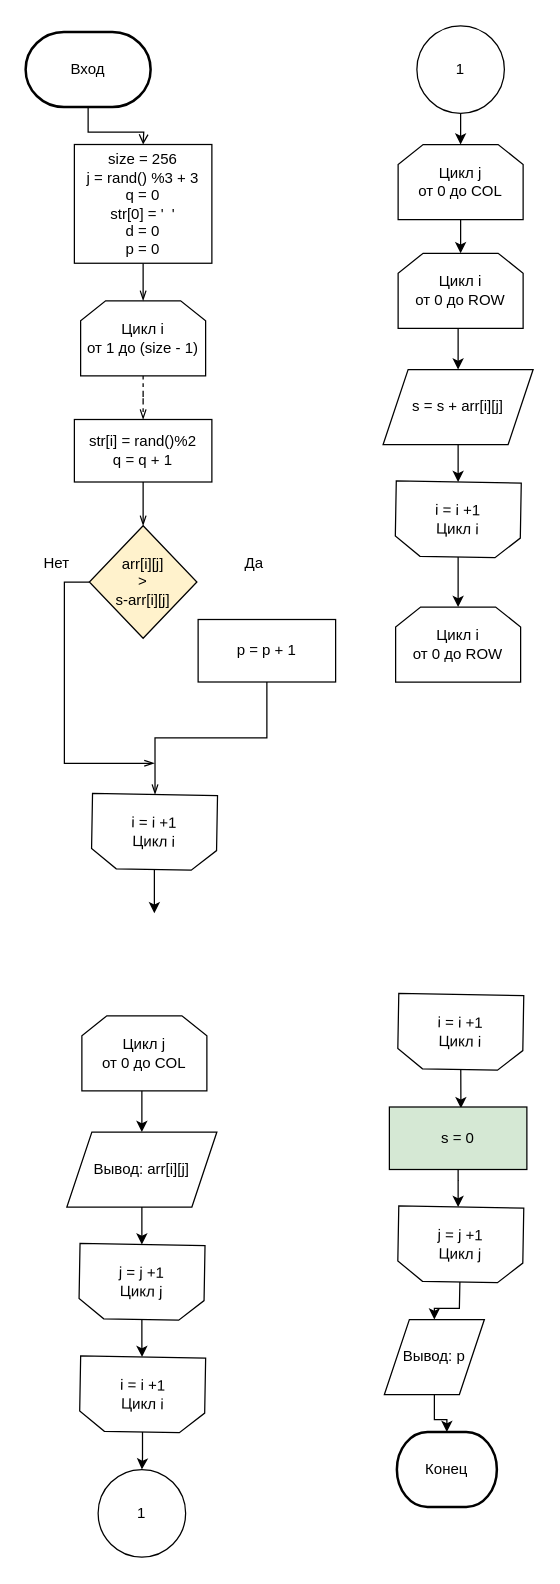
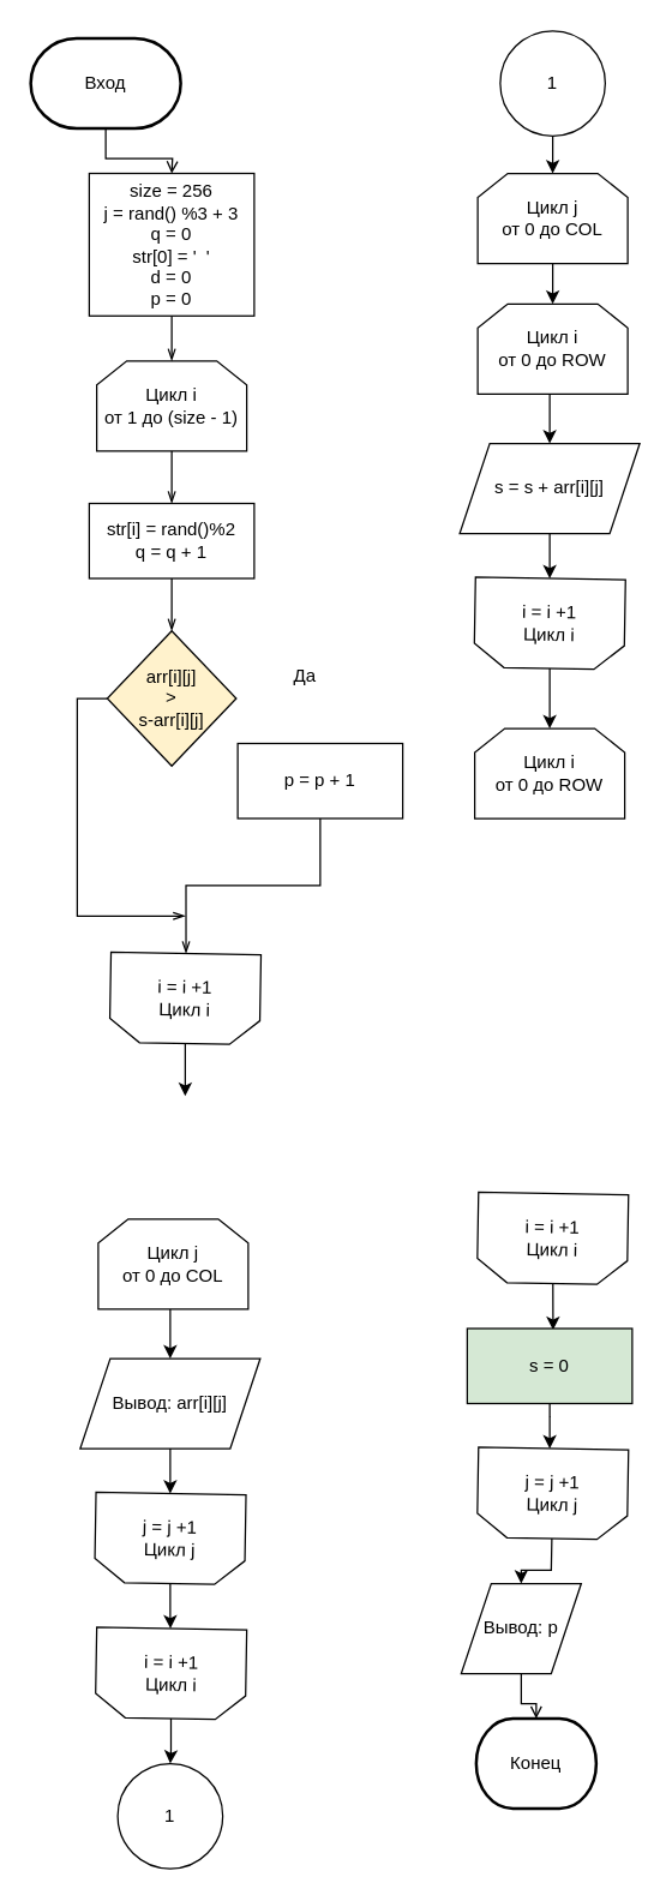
  <mxCell id="0" />
  <mxCell id="1" parent="0" />
  <mxCell id="2" style="edgeStyle=orthogonalEdgeStyle;rounded=0;orthogonalLoop=1;jettySize=auto;html=1;exitX=0.5;exitY=1;exitDx=0;exitDy=0;exitPerimeter=0;entryX=0.5;entryY=0;entryDx=0;entryDy=0;endArrow=open;endFill=0;" parent="1" source="3" edge="1"><mxGeometry relative="1" as="geometry"><mxPoint x="114" y="115" as="targetPoint" /></mxGeometry></mxCell>
  <mxCell id="3" value="Вход" style="strokeWidth=2;html=1;shape=mxgraph.flowchart.terminator;whiteSpace=wrap;" parent="1" vertex="1"><mxGeometry x="20" y="25" width="100" height="60" as="geometry" /></mxCell>
  <mxCell id="4" value="Конец" style="strokeWidth=2;html=1;shape=mxgraph.flowchart.terminator;whiteSpace=wrap;" parent="1" vertex="1"><mxGeometry x="317" y="1145" width="80" height="60" as="geometry" /></mxCell>
- <mxCell id="5" style="edgeStyle=orthogonalEdgeStyle;rounded=0;orthogonalLoop=1;jettySize=auto;html=1;endArrow=openThin;endFill=0;dashed=1;" edge="1" parent="1" source="6" target="47"><mxGeometry relative="1" as="geometry" /></mxCell>
+ <mxCell id="5" style="edgeStyle=orthogonalEdgeStyle;rounded=0;orthogonalLoop=1;jettySize=auto;html=1;endArrow=openThin;endFill=0;" edge="1" parent="1" source="6" target="47"><mxGeometry relative="1" as="geometry" /></mxCell>
  <mxCell id="6" value="Цикл i&lt;br&gt;от 1 до (size - 1)" style="shape=loopLimit;whiteSpace=wrap;html=1;" parent="1" vertex="1"><mxGeometry x="64" y="240" width="100" height="60" as="geometry" /></mxCell>
  <mxCell id="7" style="edgeStyle=orthogonalEdgeStyle;rounded=0;orthogonalLoop=1;jettySize=auto;html=1;entryX=0.5;entryY=0;entryDx=0;entryDy=0;endArrow=openThin;endFill=0;" edge="1" parent="1" source="8" target="18"><mxGeometry relative="1" as="geometry" /></mxCell>
  <mxCell id="8" value="p = p + 1" style="rounded=0;whiteSpace=wrap;html=1;" parent="1" vertex="1"><mxGeometry x="158" y="495" width="110" height="50" as="geometry" /></mxCell>
  <mxCell id="9" style="edgeStyle=orthogonalEdgeStyle;rounded=0;orthogonalLoop=1;jettySize=auto;html=1;exitX=0.5;exitY=1;exitDx=0;exitDy=0;entryX=0;entryY=0.5;entryDx=0;entryDy=0;" parent="1" target="11" edge="1"><mxGeometry relative="1" as="geometry"><mxPoint x="108" y="432" as="sourcePoint" /></mxGeometry></mxCell>
  <mxCell id="10" style="edgeStyle=orthogonalEdgeStyle;rounded=0;orthogonalLoop=1;jettySize=auto;html=1;exitX=0.5;exitY=1;exitDx=0;exitDy=0;endArrow=openThin;endFill=0;" edge="1" parent="1" source="11"><mxGeometry relative="1" as="geometry"><mxPoint x="123" y="610" as="targetPoint" /><Array as="points"><mxPoint x="51" y="465" /><mxPoint x="51" y="610" /></Array></mxGeometry></mxCell>
  <mxCell id="11" value="arr[i][j] &lt;br&gt;&amp;gt; &lt;br&gt;s-arr[i][j]" style="rhombus;whiteSpace=wrap;html=1;direction=south;fillColor=#fff2cc;" parent="1" vertex="1"><mxGeometry x="71" y="420" width="86" height="90" as="geometry" /></mxCell>
- <mxCell id="12" value="Нет" style="text;html=1;strokeColor=none;fillColor=none;align=center;verticalAlign=middle;whiteSpace=wrap;rounded=0;" parent="1" vertex="1"><mxGeometry x="25" y="440" width="40" height="20" as="geometry" /></mxCell>
  <mxCell id="13" value="Да" style="text;html=1;strokeColor=none;fillColor=none;align=center;verticalAlign=middle;whiteSpace=wrap;rounded=0;" parent="1" vertex="1"><mxGeometry x="183" y="440" width="40" height="20" as="geometry" /></mxCell>
  <mxCell id="14" value="1" style="ellipse;whiteSpace=wrap;html=1;aspect=fixed;" parent="1" vertex="1"><mxGeometry x="78" y="1175" width="70" height="70" as="geometry" /></mxCell>
  <mxCell id="15" style="edgeStyle=orthogonalEdgeStyle;rounded=0;orthogonalLoop=1;jettySize=auto;html=1;" parent="1" source="16" target="28" edge="1"><mxGeometry relative="1" as="geometry" /></mxCell>
  <mxCell id="16" value="1" style="ellipse;whiteSpace=wrap;html=1;aspect=fixed;" parent="1" vertex="1"><mxGeometry x="333" width="70" height="70" as="geometry" y="20" /></mxCell>
  <mxCell id="17" style="edgeStyle=orthogonalEdgeStyle;rounded=0;orthogonalLoop=1;jettySize=auto;html=1;entryX=0.5;entryY=0;entryDx=0;entryDy=0;" parent="1" source="18" edge="1"><mxGeometry relative="1" as="geometry"><mxPoint x="123" y="730" as="targetPoint" /></mxGeometry></mxCell>
  <mxCell id="18" value="i = i +1&lt;br&gt;Цикл i" style="shape=loopLimit;whiteSpace=wrap;html=1;rotation=1;flipV=1;" parent="1" vertex="1"><mxGeometry x="73" y="635" width="100" height="60" as="geometry" /></mxCell>
  <mxCell id="19" style="edgeStyle=orthogonalEdgeStyle;rounded=0;orthogonalLoop=1;jettySize=auto;html=1;" parent="1" source="20" target="26" edge="1"><mxGeometry relative="1" as="geometry"><Array as="points"><mxPoint x="113.5" y="1076" /></Array></mxGeometry></mxCell>
  <mxCell id="20" value="j = j +1&lt;br&gt;Цикл j" style="shape=loopLimit;whiteSpace=wrap;html=1;rotation=1;flipV=1;" parent="1" vertex="1"><mxGeometry x="63" y="995" width="100" height="60" as="geometry" /></mxCell>
  <mxCell id="21" style="edgeStyle=orthogonalEdgeStyle;rounded=0;orthogonalLoop=1;jettySize=auto;html=1;" parent="1" source="22" target="24" edge="1"><mxGeometry relative="1" as="geometry"><Array as="points"><mxPoint x="113" y="885" /><mxPoint x="113" y="885" /></Array></mxGeometry></mxCell>
  <mxCell id="22" value="Цикл j&lt;br&gt;от 0 до COL" style="shape=loopLimit;whiteSpace=wrap;html=1;" parent="1" vertex="1"><mxGeometry x="65" y="812" width="100" height="60" as="geometry" /></mxCell>
  <mxCell id="23" style="edgeStyle=orthogonalEdgeStyle;rounded=0;orthogonalLoop=1;jettySize=auto;html=1;" parent="1" source="24" target="20" edge="1"><mxGeometry relative="1" as="geometry"><Array as="points"><mxPoint x="113" y="985" /></Array></mxGeometry></mxCell>
  <mxCell id="24" value="Вывод: arr[i][j]" style="shape=parallelogram;perimeter=parallelogramPerimeter;whiteSpace=wrap;html=1;fixedSize=1;" parent="1" vertex="1"><mxGeometry x="53" y="905" width="120" height="60" as="geometry" /></mxCell>
  <mxCell id="25" value="" style="edgeStyle=orthogonalEdgeStyle;rounded=0;orthogonalLoop=1;jettySize=auto;html=1;" parent="1" source="26" target="14" edge="1"><mxGeometry relative="1" as="geometry" /></mxCell>
  <mxCell id="26" value="i = i +1&lt;br&gt;Цикл i" style="shape=loopLimit;whiteSpace=wrap;html=1;rotation=1;flipV=1;" parent="1" vertex="1"><mxGeometry x="63.5" y="1085" width="100" height="60" as="geometry" /></mxCell>
  <mxCell id="27" style="edgeStyle=orthogonalEdgeStyle;rounded=0;orthogonalLoop=1;jettySize=auto;html=1;entryX=0.5;entryY=0;entryDx=0;entryDy=0;" parent="1" source="28" target="32" edge="1"><mxGeometry relative="1" as="geometry" /></mxCell>
  <mxCell id="28" value="Цикл j&lt;br&gt;от 0 до COL" style="shape=loopLimit;whiteSpace=wrap;html=1;" parent="1" vertex="1"><mxGeometry x="318" y="115" width="100" height="60" as="geometry" /></mxCell>
  <mxCell id="29" style="edgeStyle=orthogonalEdgeStyle;rounded=0;orthogonalLoop=1;jettySize=auto;html=1;" parent="1" source="30" target="35" edge="1"><mxGeometry relative="1" as="geometry" /></mxCell>
  <mxCell id="30" value="i = i +1&lt;br&gt;Цикл i" style="shape=loopLimit;whiteSpace=wrap;html=1;rotation=1;flipV=1;" parent="1" vertex="1"><mxGeometry x="316" y="385" width="100" height="60" as="geometry" /></mxCell>
  <mxCell id="31" style="edgeStyle=orthogonalEdgeStyle;rounded=0;orthogonalLoop=1;jettySize=auto;html=1;" parent="1" source="32" target="34" edge="1"><mxGeometry relative="1" as="geometry"><Array as="points"><mxPoint x="366" y="275" /><mxPoint x="366" y="275" /></Array></mxGeometry></mxCell>
  <mxCell id="32" value="Цикл i&lt;br&gt;от 0 до ROW" style="shape=loopLimit;whiteSpace=wrap;html=1;" parent="1" vertex="1"><mxGeometry x="318" y="202" width="100" height="60" as="geometry" /></mxCell>
  <mxCell id="33" style="edgeStyle=orthogonalEdgeStyle;rounded=0;orthogonalLoop=1;jettySize=auto;html=1;" parent="1" source="34" target="30" edge="1"><mxGeometry relative="1" as="geometry"><Array as="points"><mxPoint x="366" y="375" /></Array></mxGeometry></mxCell>
  <mxCell id="34" value="s = s + arr[i][j]" style="shape=parallelogram;perimeter=parallelogramPerimeter;whiteSpace=wrap;html=1;fixedSize=1;" parent="1" vertex="1"><mxGeometry x="306" y="295" width="120" height="60" as="geometry" /></mxCell>
  <mxCell id="35" value="Цикл i&lt;br&gt;от 0 до ROW" style="shape=loopLimit;whiteSpace=wrap;html=1;" parent="1" vertex="1"><mxGeometry x="316" y="485" width="100" height="60" as="geometry" /></mxCell>
  <mxCell id="36" style="edgeStyle=orthogonalEdgeStyle;rounded=0;orthogonalLoop=1;jettySize=auto;html=1;entryX=0.52;entryY=0.019;entryDx=0;entryDy=0;entryPerimeter=0;" parent="1" source="37" target="39" edge="1"><mxGeometry relative="1" as="geometry"><Array as="points"><mxPoint x="368" y="876" /></Array></mxGeometry></mxCell>
  <mxCell id="37" value="i = i +1&lt;br&gt;Цикл i" style="shape=loopLimit;whiteSpace=wrap;html=1;rotation=1;flipV=1;" parent="1" vertex="1"><mxGeometry x="318" y="795" width="100" height="60" as="geometry" /></mxCell>
  <mxCell id="38" style="edgeStyle=orthogonalEdgeStyle;rounded=0;orthogonalLoop=1;jettySize=auto;html=1;entryX=0.475;entryY=0.999;entryDx=0;entryDy=0;entryPerimeter=0;" parent="1" source="39" target="43" edge="1"><mxGeometry relative="1" as="geometry" /></mxCell>
  <mxCell id="39" value="s = 0" style="rounded=0;whiteSpace=wrap;html=1;fillColor=#d5e8d4;" parent="1" vertex="1"><mxGeometry x="311" y="885" width="110" height="50" as="geometry" /></mxCell>
- <mxCell id="40" style="edgeStyle=orthogonalEdgeStyle;rounded=0;orthogonalLoop=1;jettySize=auto;html=1;" parent="1" source="41" target="4" edge="1"><mxGeometry relative="1" as="geometry" /></mxCell>
+ <mxCell id="40" style="edgeStyle=orthogonalEdgeStyle;rounded=0;orthogonalLoop=1;jettySize=auto;html=1;endArrow=open;" parent="1" source="41" target="4" edge="1"><mxGeometry relative="1" as="geometry" /></mxCell>
  <mxCell id="41" value="Вывод: p" style="shape=parallelogram;perimeter=parallelogramPerimeter;whiteSpace=wrap;html=1;fixedSize=1;" parent="1" vertex="1"><mxGeometry x="307" y="1055" width="80" height="60" as="geometry" /></mxCell>
  <mxCell id="42" style="edgeStyle=orthogonalEdgeStyle;rounded=0;orthogonalLoop=1;jettySize=auto;html=1;entryX=0.5;entryY=0;entryDx=0;entryDy=0;" parent="1" source="43" target="41" edge="1"><mxGeometry relative="1" as="geometry"><Array as="points"><mxPoint x="367" y="1046" /></Array></mxGeometry></mxCell>
  <mxCell id="43" value="j = j +1&lt;br&gt;Цикл j" style="shape=loopLimit;whiteSpace=wrap;html=1;rotation=1;flipV=1;" parent="1" vertex="1"><mxGeometry x="318" y="965" width="100" height="60" as="geometry" /></mxCell>
  <mxCell id="44" style="edgeStyle=orthogonalEdgeStyle;rounded=0;orthogonalLoop=1;jettySize=auto;html=1;entryX=0.5;entryY=0;entryDx=0;entryDy=0;endArrow=openThin;endFill=0;" edge="1" parent="1" source="45" target="6"><mxGeometry relative="1" as="geometry" /></mxCell>
  <mxCell id="45" value="size = 256&lt;br&gt;j = rand() %3 + 3&lt;br&gt;q = 0&lt;br&gt;str[0] = '&amp;nbsp; '&lt;br&gt;d = 0&lt;br&gt;p = 0" style="rounded=0;whiteSpace=wrap;html=1;" vertex="1" parent="1"><mxGeometry x="59" y="115" width="110" height="95" as="geometry" /></mxCell>
  <mxCell id="46" style="edgeStyle=orthogonalEdgeStyle;rounded=0;orthogonalLoop=1;jettySize=auto;html=1;entryX=0;entryY=0.5;entryDx=0;entryDy=0;endArrow=openThin;endFill=0;" edge="1" parent="1" source="47" target="11"><mxGeometry relative="1" as="geometry" /></mxCell>
  <mxCell id="47" value="str[i] = rand()%2&lt;br&gt;q = q + 1" style="rounded=0;whiteSpace=wrap;html=1;" vertex="1" parent="1"><mxGeometry x="59" y="335" width="110" height="50" as="geometry" /></mxCell>
